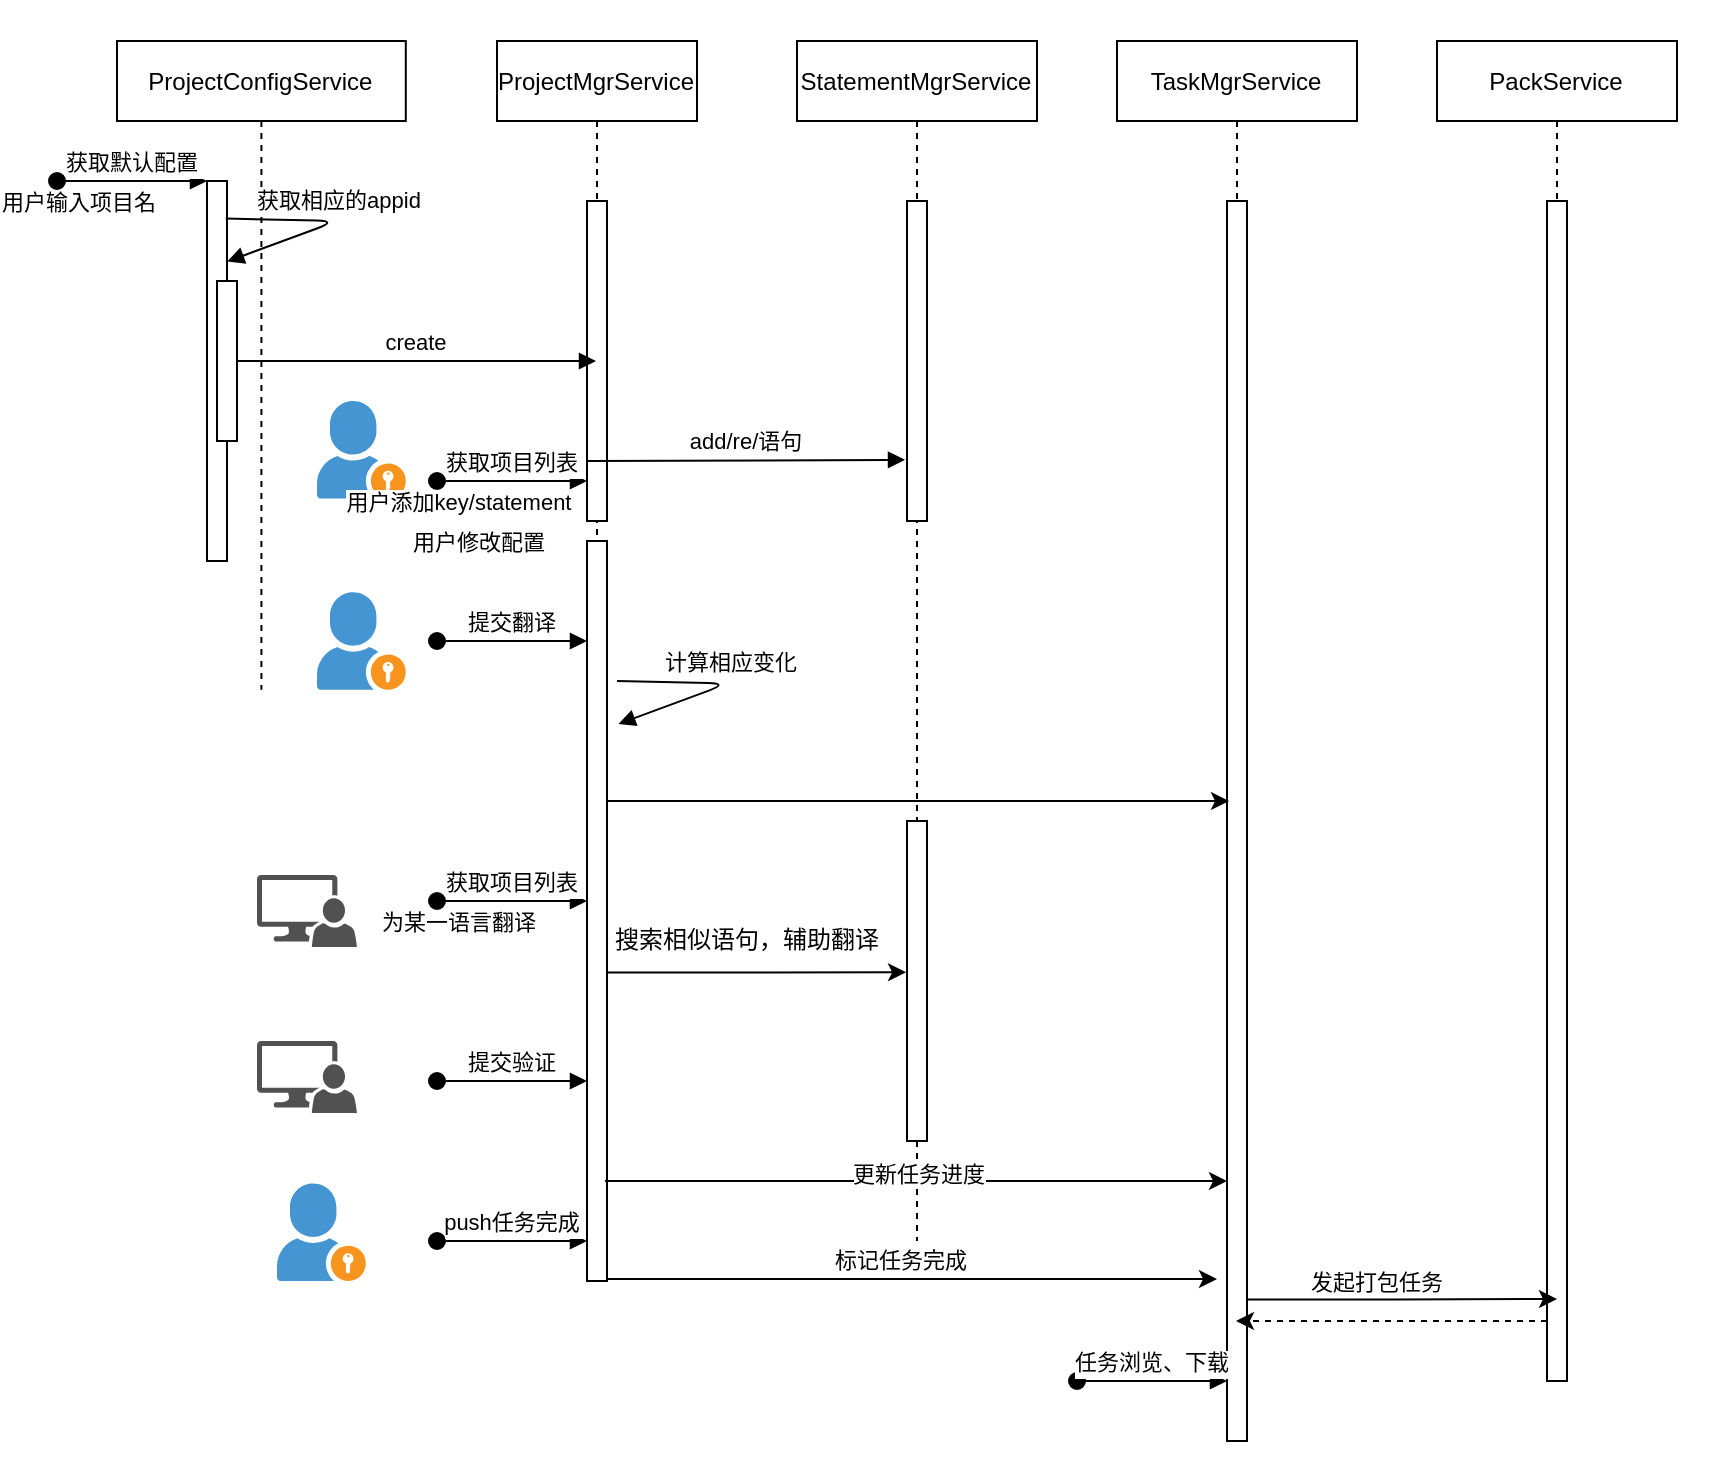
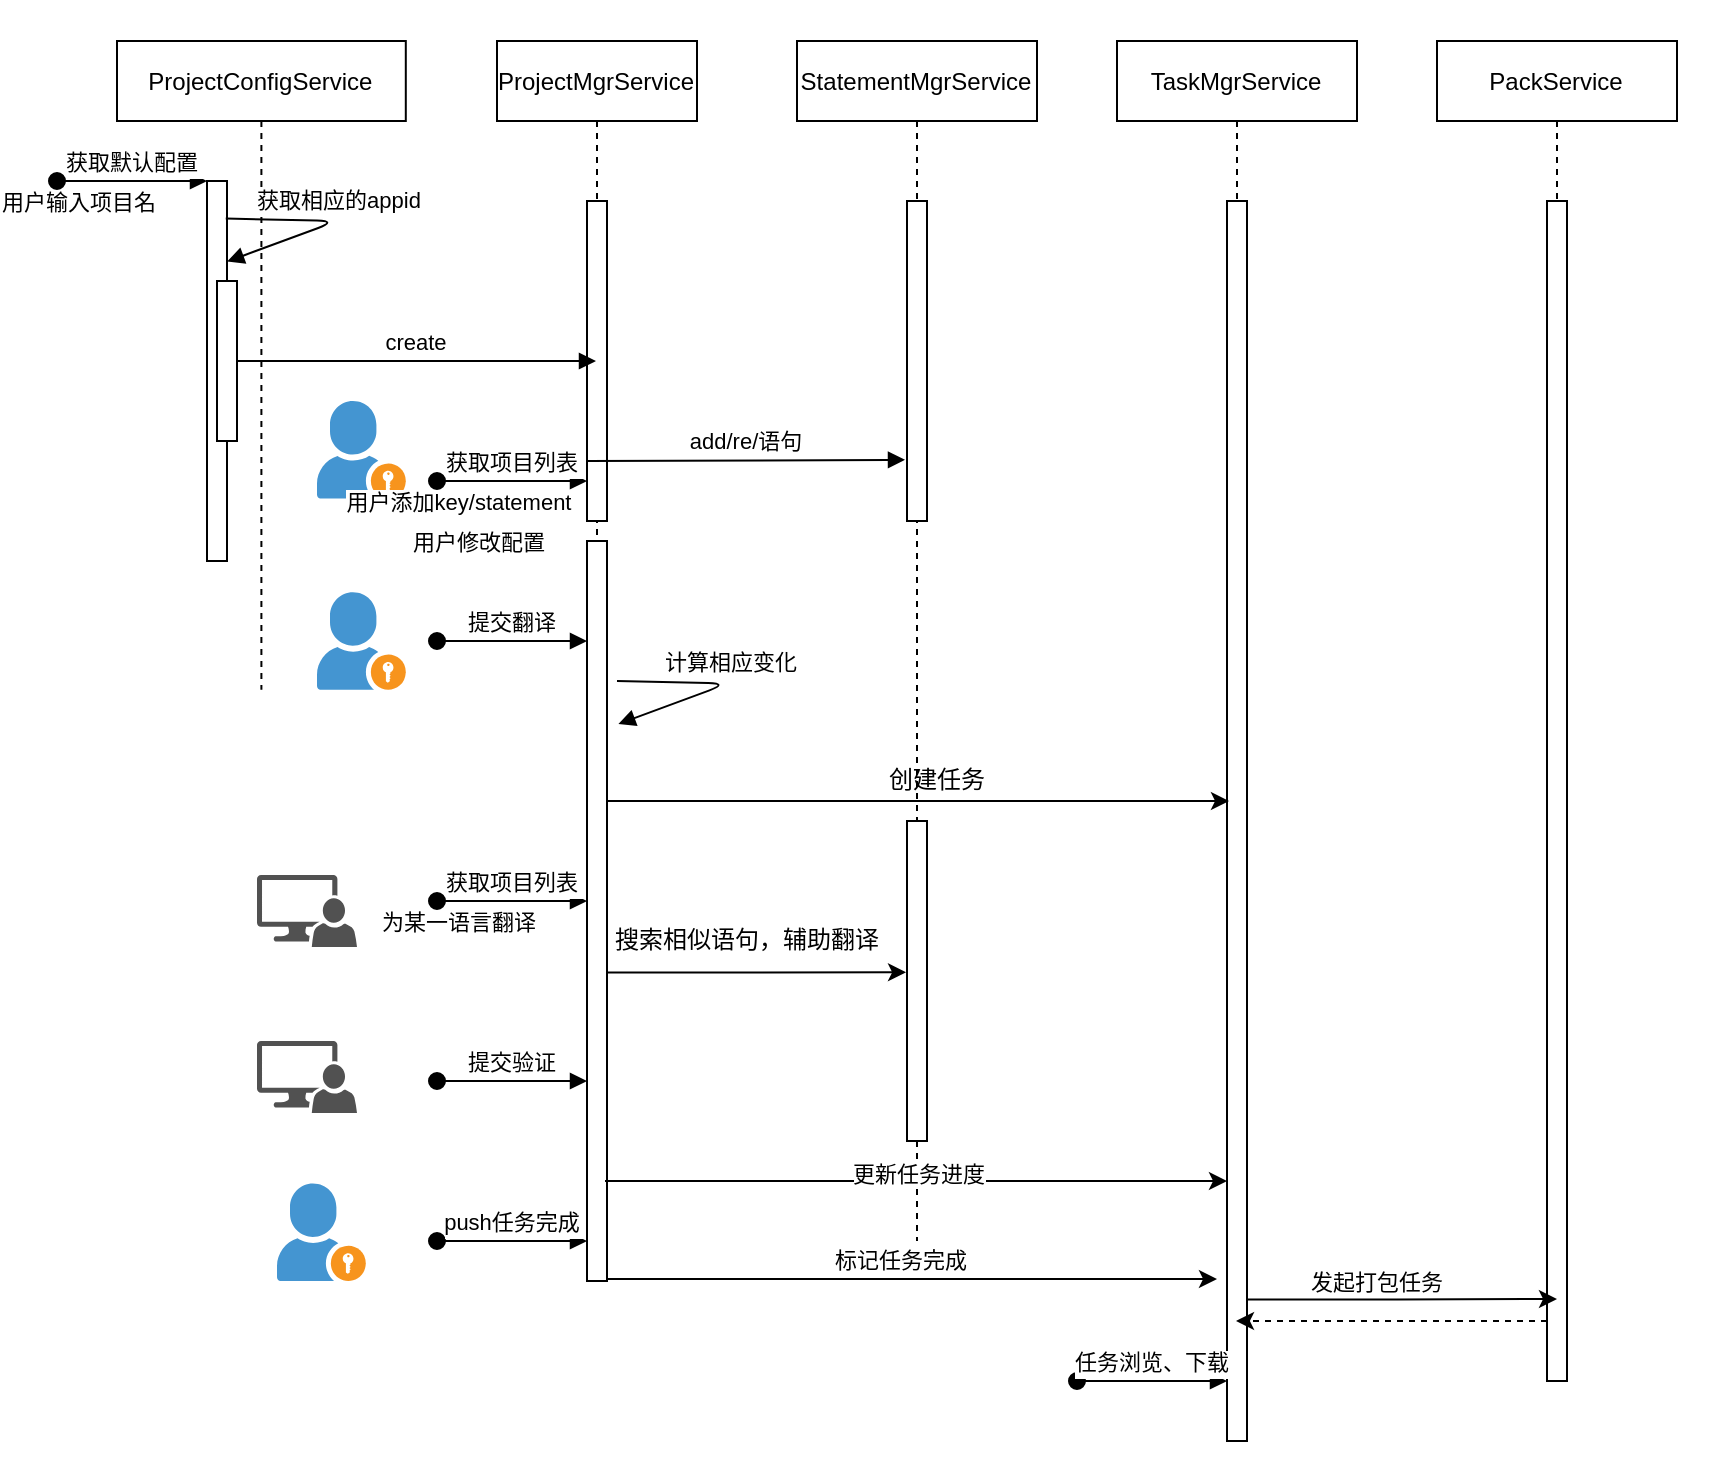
  <mxCell id="0" />
  <mxCell id="1" parent="0" />
  <mxCell id="2" value="ProjectConfigService" style="shape=umlLifeline;perimeter=lifelinePerimeter;container=1;collapsible=0;recursiveResize=0;rounded=0;shadow=0;strokeWidth=1;" parent="1" vertex="1"><mxGeometry x="20" y="20" width="144.4" height="324.4" as="geometry" /></mxCell>
  <mxCell id="3" value="" style="points=[];perimeter=orthogonalPerimeter;rounded=0;shadow=0;strokeWidth=1;" parent="2" vertex="1"><mxGeometry x="45" y="70" width="10" height="190" as="geometry" /></mxCell>
  <mxCell id="4" value="获取默认配置" style="verticalAlign=bottom;startArrow=oval;endArrow=block;startSize=8;shadow=0;strokeWidth=1;" parent="2" target="3" edge="1"><mxGeometry relative="1" as="geometry"><mxPoint x="-30" y="70" as="sourcePoint" /></mxGeometry></mxCell>
  <mxCell id="5" value="用户输入项目名" style="edgeLabel;html=1;align=center;verticalAlign=middle;resizable=0;points=[];" vertex="1" connectable="0" parent="4"><mxGeometry x="-0.299" y="1" relative="1" as="geometry"><mxPoint x="-16" y="11" as="offset" /></mxGeometry></mxCell>
  <mxCell id="6" value="" style="points=[];perimeter=orthogonalPerimeter;rounded=0;shadow=0;strokeWidth=1;" parent="2" vertex="1"><mxGeometry x="50" y="120" width="10" height="80" as="geometry" /></mxCell>
  <mxCell id="7" value="" style="verticalAlign=bottom;endArrow=block;shadow=0;strokeWidth=1;exitX=0.938;exitY=0.099;exitDx=0;exitDy=0;exitPerimeter=0;entryX=1.01;entryY=0.212;entryDx=0;entryDy=0;entryPerimeter=0;" parent="2" source="3" target="3" edge="1"><mxGeometry relative="1" as="geometry"><mxPoint x="165" y="80" as="sourcePoint" /><Array as="points"><mxPoint x="110" y="90" /></Array></mxGeometry></mxCell>
  <mxCell id="8" value="获取相应的appid" style="edgeLabel;html=1;align=center;verticalAlign=middle;resizable=0;points=[];" vertex="1" connectable="0" parent="7"><mxGeometry x="-0.333" y="1" relative="1" as="geometry"><mxPoint x="18" y="-9" as="offset" /></mxGeometry></mxCell>
  <mxCell id="9" value="" style="shadow=0;dashed=0;html=1;strokeColor=none;fillColor=#4495D1;labelPosition=center;verticalLabelPosition=bottom;verticalAlign=top;align=center;outlineConnect=0;shape=mxgraph.veeam.portal_admin;" vertex="1" parent="2"><mxGeometry x="100" y="180" width="44.4" height="48.8" as="geometry" /></mxCell>
  <mxCell id="10" value="" style="shadow=0;dashed=0;html=1;strokeColor=none;fillColor=#4495D1;labelPosition=center;verticalLabelPosition=bottom;verticalAlign=top;align=center;outlineConnect=0;shape=mxgraph.veeam.portal_admin;" vertex="1" parent="2"><mxGeometry x="100" y="275.6" width="44.4" height="48.8" as="geometry" /></mxCell>
  <mxCell id="11" value="ProjectMgrService" style="shape=umlLifeline;perimeter=lifelinePerimeter;container=1;collapsible=0;recursiveResize=0;rounded=0;shadow=0;strokeWidth=1;" parent="1" vertex="1"><mxGeometry x="210" y="20" width="100" height="620" as="geometry" /></mxCell>
  <mxCell id="12" value="" style="points=[];perimeter=orthogonalPerimeter;rounded=0;shadow=0;strokeWidth=1;" parent="11" vertex="1"><mxGeometry x="45" y="80" width="10" height="160" as="geometry" /></mxCell>
  <mxCell id="13" value="获取项目列表" style="verticalAlign=bottom;startArrow=oval;endArrow=block;startSize=8;shadow=0;strokeWidth=1;" edge="1" parent="11"><mxGeometry relative="1" as="geometry"><mxPoint x="-30" y="220" as="sourcePoint" /><mxPoint x="45" y="220" as="targetPoint" /></mxGeometry></mxCell>
  <mxCell id="14" value="用户添加key/statement" style="edgeLabel;html=1;align=center;verticalAlign=middle;resizable=0;points=[];" vertex="1" connectable="0" parent="13"><mxGeometry x="-0.299" y="1" relative="1" as="geometry"><mxPoint x="-16" y="11" as="offset" /></mxGeometry></mxCell>
  <mxCell id="15" value="add/re/语句" style="verticalAlign=bottom;endArrow=block;shadow=0;strokeWidth=1;entryX=-0.1;entryY=0.809;entryDx=0;entryDy=0;entryPerimeter=0;" edge="1" parent="11" target="25"><mxGeometry relative="1" as="geometry"><mxPoint x="45" y="210" as="sourcePoint" /><mxPoint x="224.5" y="210" as="targetPoint" /></mxGeometry></mxCell>
  <mxCell id="16" value="" style="points=[];perimeter=orthogonalPerimeter;rounded=0;shadow=0;strokeWidth=1;" vertex="1" parent="11"><mxGeometry x="45" y="250" width="10" height="370" as="geometry" /></mxCell>
  <mxCell id="17" value="提交翻译" style="verticalAlign=bottom;startArrow=oval;endArrow=block;startSize=8;shadow=0;strokeWidth=1;" edge="1" parent="11"><mxGeometry relative="1" as="geometry"><mxPoint x="-30" y="300" as="sourcePoint" /><mxPoint x="45" y="300" as="targetPoint" /></mxGeometry></mxCell>
  <mxCell id="18" value="获取项目列表" style="verticalAlign=bottom;startArrow=oval;endArrow=block;startSize=8;shadow=0;strokeWidth=1;" edge="1" parent="11"><mxGeometry relative="1" as="geometry"><mxPoint x="-30" y="430" as="sourcePoint" /><mxPoint x="45" y="430" as="targetPoint" /></mxGeometry></mxCell>
  <mxCell id="19" value="为某一语言翻译" style="edgeLabel;html=1;align=center;verticalAlign=middle;resizable=0;points=[];" vertex="1" connectable="0" parent="18"><mxGeometry x="-0.299" y="1" relative="1" as="geometry"><mxPoint x="-16" y="11" as="offset" /></mxGeometry></mxCell>
  <mxCell id="20" value="提交验证" style="verticalAlign=bottom;startArrow=oval;endArrow=block;startSize=8;shadow=0;strokeWidth=1;" edge="1" parent="11"><mxGeometry relative="1" as="geometry"><mxPoint x="-30.0" y="520" as="sourcePoint" /><mxPoint x="45" y="520" as="targetPoint" /></mxGeometry></mxCell>
  <mxCell id="21" value="push任务完成" style="verticalAlign=bottom;startArrow=oval;endArrow=block;startSize=8;shadow=0;strokeWidth=1;" edge="1" parent="11"><mxGeometry relative="1" as="geometry"><mxPoint x="-30" y="600.0" as="sourcePoint" /><mxPoint x="45" y="600.0" as="targetPoint" /></mxGeometry></mxCell>
  <mxCell id="22" value="create" style="verticalAlign=bottom;endArrow=block;shadow=0;strokeWidth=1;" parent="1" source="6" target="11" edge="1"><mxGeometry relative="1" as="geometry"><mxPoint x="150" y="140" as="sourcePoint" /></mxGeometry></mxCell>
  <mxCell id="23" value="用户修改配置" style="edgeLabel;html=1;align=center;verticalAlign=middle;resizable=0;points=[];" vertex="1" connectable="0" parent="1"><mxGeometry x="200.309" y="270" as="geometry" /></mxCell>
  <mxCell id="24" value="StatementMgrService" style="shape=umlLifeline;perimeter=lifelinePerimeter;container=1;collapsible=0;recursiveResize=0;rounded=0;shadow=0;strokeWidth=1;" vertex="1" parent="1"><mxGeometry x="360" y="20" width="120" height="600" as="geometry" /></mxCell>
  <mxCell id="25" value="" style="points=[];perimeter=orthogonalPerimeter;rounded=0;shadow=0;strokeWidth=1;" vertex="1" parent="24"><mxGeometry x="55" y="80" width="10" height="160" as="geometry" /></mxCell>
  <mxCell id="26" style="edgeStyle=orthogonalEdgeStyle;rounded=0;orthogonalLoop=1;jettySize=auto;html=1;" edge="1" parent="24"><mxGeometry relative="1" as="geometry"><mxPoint x="-96" y="570" as="sourcePoint" /><mxPoint x="215" y="570" as="targetPoint" /><Array as="points"><mxPoint x="139" y="570" /><mxPoint x="139" y="570" /></Array></mxGeometry></mxCell>
  <mxCell id="27" value="更新任务进度" style="edgeLabel;html=1;align=center;verticalAlign=middle;resizable=0;points=[];" vertex="1" connectable="0" parent="26"><mxGeometry x="0.765" y="4" relative="1" as="geometry"><mxPoint x="-118" as="offset" /></mxGeometry></mxCell>
  <mxCell id="28" value="" style="verticalAlign=bottom;endArrow=block;shadow=0;strokeWidth=1;exitX=0.938;exitY=0.099;exitDx=0;exitDy=0;exitPerimeter=0;entryX=1.01;entryY=0.212;entryDx=0;entryDy=0;entryPerimeter=0;" edge="1" parent="1"><mxGeometry relative="1" as="geometry"><mxPoint x="270" y="340" as="sourcePoint" /><mxPoint x="270.72" y="361.47" as="targetPoint" /><Array as="points"><mxPoint x="325.62" y="341.19" /></Array></mxGeometry></mxCell>
  <mxCell id="29" value="计算相应变化" style="edgeLabel;html=1;align=center;verticalAlign=middle;resizable=0;points=[];" vertex="1" connectable="0" parent="28"><mxGeometry x="-0.333" y="1" relative="1" as="geometry"><mxPoint x="18" y="-9" as="offset" /></mxGeometry></mxCell>
  <mxCell id="30" value="TaskMgrService" style="shape=umlLifeline;perimeter=lifelinePerimeter;container=1;collapsible=0;recursiveResize=0;rounded=0;shadow=0;strokeWidth=1;" vertex="1" parent="1"><mxGeometry x="520" y="20" width="120" height="700" as="geometry" /></mxCell>
  <mxCell id="31" value="" style="points=[];perimeter=orthogonalPerimeter;rounded=0;shadow=0;strokeWidth=1;" vertex="1" parent="30"><mxGeometry x="55" y="80" width="10" height="620" as="geometry" /></mxCell>
  <mxCell id="32" value="任务浏览、下载" style="verticalAlign=bottom;startArrow=oval;endArrow=block;startSize=8;shadow=0;strokeWidth=1;" edge="1" parent="30"><mxGeometry relative="1" as="geometry"><mxPoint x="-20" y="670" as="sourcePoint" /><mxPoint x="55" y="670" as="targetPoint" /></mxGeometry></mxCell>
  <mxCell id="33" style="edgeStyle=orthogonalEdgeStyle;rounded=0;orthogonalLoop=1;jettySize=auto;html=1;" edge="1" parent="1" source="16"><mxGeometry relative="1" as="geometry"><mxPoint x="576" y="400" as="targetPoint" /><Array as="points"><mxPoint x="576" y="400" /></Array></mxGeometry></mxCell>
+ <mxCell id="34" value="创建任务" style="text;html=1;align=center;verticalAlign=middle;resizable=0;points=[];autosize=1;strokeColor=none;fillColor=none;" vertex="1" parent="1"><mxGeometry x="400" y="380" width="60" height="20" as="geometry" /></mxCell>
  <mxCell id="35" value="" style="points=[];perimeter=orthogonalPerimeter;rounded=0;shadow=0;strokeWidth=1;" vertex="1" parent="1"><mxGeometry x="415" y="410" width="10" height="160" as="geometry" /></mxCell>
  <mxCell id="36" style="edgeStyle=orthogonalEdgeStyle;rounded=0;orthogonalLoop=1;jettySize=auto;html=1;entryX=-0.048;entryY=0.473;entryDx=0;entryDy=0;entryPerimeter=0;" edge="1" parent="1" source="16" target="35"><mxGeometry relative="1" as="geometry"><mxPoint x="275" y="409.966" as="sourcePoint" /><mxPoint x="586" y="410" as="targetPoint" /><Array as="points"><mxPoint x="340" y="486" /></Array></mxGeometry></mxCell>
  <mxCell id="37" value="搜索相似语句，辅助翻译" style="text;html=1;align=center;verticalAlign=middle;resizable=0;points=[];autosize=1;strokeColor=none;fillColor=none;" vertex="1" parent="1"><mxGeometry x="260" y="460" width="150" height="20" as="geometry" /></mxCell>
  <mxCell id="38" style="edgeStyle=orthogonalEdgeStyle;rounded=0;orthogonalLoop=1;jettySize=auto;html=1;" edge="1" parent="1" source="16"><mxGeometry relative="1" as="geometry"><mxPoint x="274.5" y="638.82" as="sourcePoint" /><mxPoint x="570" y="639" as="targetPoint" /><Array as="points"><mxPoint x="340" y="639" /><mxPoint x="340" y="639" /></Array></mxGeometry></mxCell>
  <mxCell id="39" value="标记任务完成" style="edgeLabel;html=1;align=center;verticalAlign=middle;resizable=0;points=[];" vertex="1" connectable="0" parent="38"><mxGeometry x="0.765" y="4" relative="1" as="geometry"><mxPoint x="-123" y="-6" as="offset" /></mxGeometry></mxCell>
  <mxCell id="40" value="PackService" style="shape=umlLifeline;perimeter=lifelinePerimeter;container=1;collapsible=0;recursiveResize=0;rounded=0;shadow=0;strokeWidth=1;" vertex="1" parent="1"><mxGeometry x="680" y="20" width="120" height="670" as="geometry" /></mxCell>
  <mxCell id="41" value="" style="points=[];perimeter=orthogonalPerimeter;rounded=0;shadow=0;strokeWidth=1;" vertex="1" parent="40"><mxGeometry x="55" y="80" width="10" height="590" as="geometry" /></mxCell>
  <mxCell id="42" style="edgeStyle=orthogonalEdgeStyle;rounded=0;orthogonalLoop=1;jettySize=auto;html=1;" edge="1" parent="40"><mxGeometry relative="1" as="geometry"><mxPoint x="-95" y="629.31" as="sourcePoint" /><mxPoint x="60" y="629" as="targetPoint" /><Array as="points"><mxPoint x="-20" y="629.31" /><mxPoint x="-20" y="629.31" /></Array></mxGeometry></mxCell>
  <mxCell id="43" value="发起打包任务" style="edgeLabel;html=1;align=center;verticalAlign=middle;resizable=0;points=[];" vertex="1" connectable="0" parent="42"><mxGeometry x="0.765" y="4" relative="1" as="geometry"><mxPoint x="-72" y="-5" as="offset" /></mxGeometry></mxCell>
  <mxCell id="44" style="edgeStyle=orthogonalEdgeStyle;rounded=0;orthogonalLoop=1;jettySize=auto;html=1;dashed=1;" edge="1" parent="1" source="41" target="30"><mxGeometry relative="1" as="geometry"><Array as="points"><mxPoint x="700" y="660" /><mxPoint x="700" y="660" /></Array></mxGeometry></mxCell>
  <mxCell id="45" value="" style="sketch=0;pointerEvents=1;shadow=0;dashed=0;html=1;strokeColor=none;labelPosition=center;verticalLabelPosition=bottom;verticalAlign=top;align=center;fillColor=#515151;shape=mxgraph.mscae.system_center.admin_console" vertex="1" parent="1"><mxGeometry x="90" y="437" width="50" height="36" as="geometry" /></mxCell>
  <mxCell id="46" value="" style="sketch=0;pointerEvents=1;shadow=0;dashed=0;html=1;strokeColor=none;labelPosition=center;verticalLabelPosition=bottom;verticalAlign=top;align=center;fillColor=#515151;shape=mxgraph.mscae.system_center.admin_console" vertex="1" parent="1"><mxGeometry x="90" y="520" width="50" height="36" as="geometry" /></mxCell>
  <mxCell id="47" value="" style="shadow=0;dashed=0;html=1;strokeColor=none;fillColor=#4495D1;labelPosition=center;verticalLabelPosition=bottom;verticalAlign=top;align=center;outlineConnect=0;shape=mxgraph.veeam.portal_admin;" vertex="1" parent="1"><mxGeometry x="100" y="591.2" width="44.4" height="48.8" as="geometry" /></mxCell>
